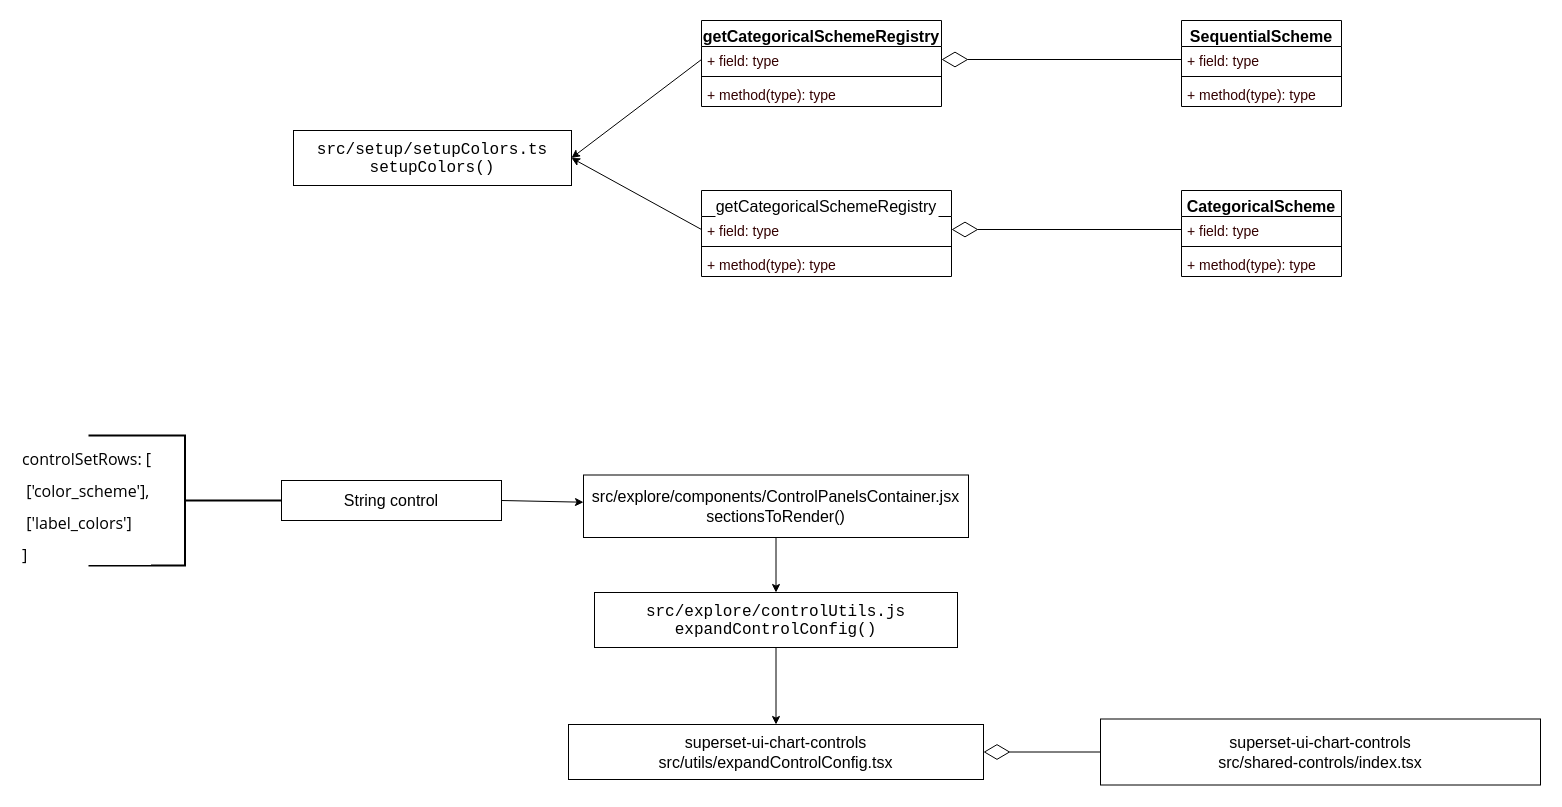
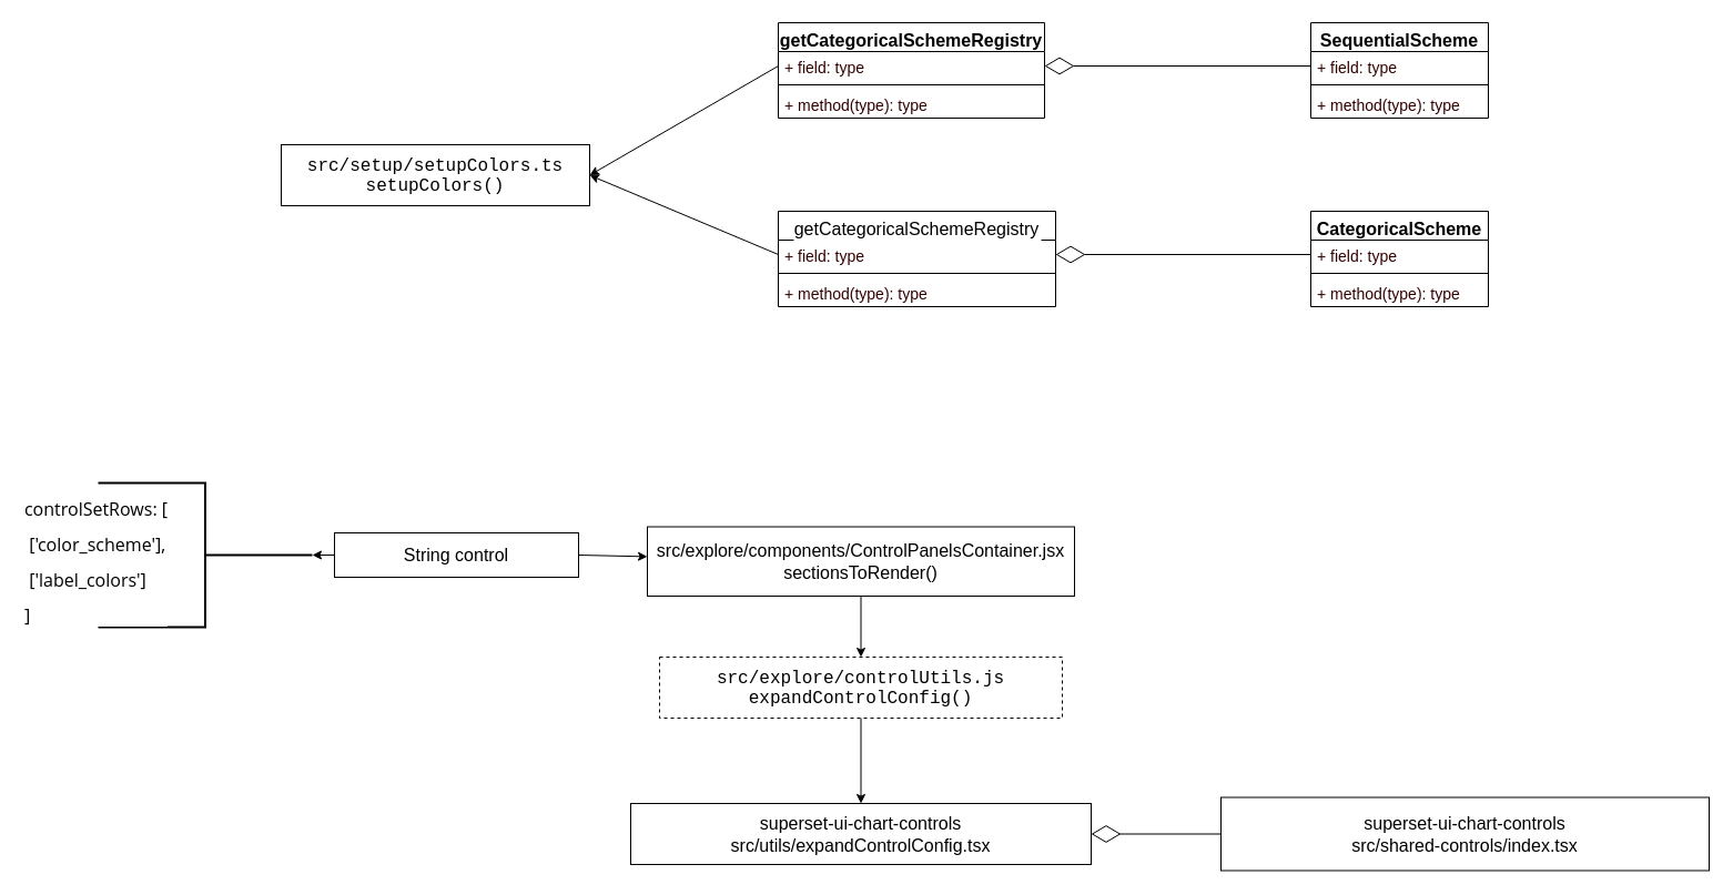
  <mxCell id="0" />
  <mxCell id="1" parent="0" />
- <mxCell id="2" value="&lt;div style=&quot;background-color: rgb(255 , 255 , 255) ; font-family: &amp;#34;menlo&amp;#34; , &amp;#34;monaco&amp;#34; , &amp;#34;courier new&amp;#34; , monospace ; line-height: 18px ; font-size: 16px&quot;&gt;&lt;font style=&quot;font-size: 16px&quot;&gt;src/setup/setupColors.ts&lt;/font&gt;&lt;/div&gt;&lt;div style=&quot;background-color: rgb(255 , 255 , 255) ; font-family: &amp;#34;menlo&amp;#34; , &amp;#34;monaco&amp;#34; , &amp;#34;courier new&amp;#34; , monospace ; line-height: 18px ; font-size: 16px&quot;&gt;&lt;font style=&quot;font-size: 16px&quot;&gt;setupColors()&lt;/font&gt;&lt;/div&gt;" style="rounded=0;whiteSpace=wrap;html=1;" vertex="1" parent="1"><mxGeometry x="293" y="130" width="278" height="55" as="geometry" /></mxCell>
+ <mxCell id="2" value="&lt;div style=&quot;background-color: rgb(255 , 255 , 255) ; font-family: &amp;#34;menlo&amp;#34; , &amp;#34;monaco&amp;#34; , &amp;#34;courier new&amp;#34; , monospace ; line-height: 18px ; font-size: 16px&quot;&gt;&lt;font style=&quot;font-size: 16px&quot;&gt;src/setup/setupColors.ts&lt;/font&gt;&lt;/div&gt;&lt;div style=&quot;background-color: rgb(255 , 255 , 255) ; font-family: &amp;#34;menlo&amp;#34; , &amp;#34;monaco&amp;#34; , &amp;#34;courier new&amp;#34; , monospace ; line-height: 18px ; font-size: 16px&quot;&gt;&lt;font style=&quot;font-size: 16px&quot;&gt;setupColors()&lt;/font&gt;&lt;/div&gt;" style="rounded=0;whiteSpace=wrap;html=1;" vertex="1" parent="1"><mxGeometry x="253" y="130" width="278" height="55" as="geometry" /></mxCell>
  <mxCell id="3" value="getCategoricalSchemeRegistry" style="swimlane;fontStyle=0;align=center;verticalAlign=top;childLayout=stackLayout;horizontal=1;startSize=26;horizontalStack=0;resizeParent=1;resizeParentMax=0;resizeLast=0;collapsible=1;marginBottom=0;fontSize=16;fontColor=#000000;labelBackgroundColor=default;" vertex="1" parent="1"><mxGeometry x="701" y="190" width="250" height="86" as="geometry" /></mxCell>
  <mxCell id="4" value="+ field: type" style="text;strokeColor=none;fillColor=none;align=left;verticalAlign=top;spacingLeft=4;spacingRight=4;overflow=hidden;rotatable=0;points=[[0,0.5],[1,0.5]];portConstraint=eastwest;fontSize=14;fontColor=#330000;" vertex="1" parent="3"><mxGeometry y="26" width="250" height="26" as="geometry" /></mxCell>
  <mxCell id="5" value="" style="line;strokeWidth=1;fillColor=none;align=left;verticalAlign=middle;spacingTop=-1;spacingLeft=3;spacingRight=3;rotatable=0;labelPosition=right;points=[];portConstraint=eastwest;fontSize=14;fontColor=#330000;" vertex="1" parent="3"><mxGeometry y="52" width="250" height="8" as="geometry" /></mxCell>
  <mxCell id="6" value="+ method(type): type" style="text;strokeColor=none;fillColor=none;align=left;verticalAlign=top;spacingLeft=4;spacingRight=4;overflow=hidden;rotatable=0;points=[[0,0.5],[1,0.5]];portConstraint=eastwest;fontSize=14;fontColor=#330000;" vertex="1" parent="3"><mxGeometry y="60" width="250" height="26" as="geometry" /></mxCell>
  <mxCell id="7" value="getCategoricalSchemeRegistry" style="swimlane;fontStyle=1;align=center;verticalAlign=top;childLayout=stackLayout;horizontal=1;startSize=26;horizontalStack=0;resizeParent=1;resizeParentMax=0;resizeLast=0;collapsible=1;marginBottom=0;fontSize=16;fontColor=#000000;" vertex="1" parent="1"><mxGeometry x="701" y="20" width="240" height="86" as="geometry" /></mxCell>
  <mxCell id="8" value="+ field: type" style="text;strokeColor=none;fillColor=none;align=left;verticalAlign=top;spacingLeft=4;spacingRight=4;overflow=hidden;rotatable=0;points=[[0,0.5],[1,0.5]];portConstraint=eastwest;fontSize=14;fontColor=#330000;" vertex="1" parent="7"><mxGeometry y="26" width="240" height="26" as="geometry" /></mxCell>
  <mxCell id="9" value="" style="line;strokeWidth=1;fillColor=none;align=left;verticalAlign=middle;spacingTop=-1;spacingLeft=3;spacingRight=3;rotatable=0;labelPosition=right;points=[];portConstraint=eastwest;fontSize=14;fontColor=#330000;" vertex="1" parent="7"><mxGeometry y="52" width="240" height="8" as="geometry" /></mxCell>
  <mxCell id="10" value="+ method(type): type" style="text;strokeColor=none;fillColor=none;align=left;verticalAlign=top;spacingLeft=4;spacingRight=4;overflow=hidden;rotatable=0;points=[[0,0.5],[1,0.5]];portConstraint=eastwest;fontSize=14;fontColor=#330000;" vertex="1" parent="7"><mxGeometry y="60" width="240" height="26" as="geometry" /></mxCell>
  <mxCell id="11" value="CategoricalScheme" style="swimlane;fontStyle=1;align=center;verticalAlign=top;childLayout=stackLayout;horizontal=1;startSize=26;horizontalStack=0;resizeParent=1;resizeParentMax=0;resizeLast=0;collapsible=1;marginBottom=0;fontSize=16;fontColor=#000000;" vertex="1" parent="1"><mxGeometry x="1181" y="190" width="160" height="86" as="geometry" /></mxCell>
  <mxCell id="12" value="+ field: type" style="text;strokeColor=none;fillColor=none;align=left;verticalAlign=top;spacingLeft=4;spacingRight=4;overflow=hidden;rotatable=0;points=[[0,0.5],[1,0.5]];portConstraint=eastwest;fontSize=14;fontColor=#330000;" vertex="1" parent="11"><mxGeometry y="26" width="160" height="26" as="geometry" /></mxCell>
  <mxCell id="13" value="" style="line;strokeWidth=1;fillColor=none;align=left;verticalAlign=middle;spacingTop=-1;spacingLeft=3;spacingRight=3;rotatable=0;labelPosition=right;points=[];portConstraint=eastwest;fontSize=14;fontColor=#330000;" vertex="1" parent="11"><mxGeometry y="52" width="160" height="8" as="geometry" /></mxCell>
  <mxCell id="14" value="+ method(type): type" style="text;strokeColor=none;fillColor=none;align=left;verticalAlign=top;spacingLeft=4;spacingRight=4;overflow=hidden;rotatable=0;points=[[0,0.5],[1,0.5]];portConstraint=eastwest;fontSize=14;fontColor=#330000;" vertex="1" parent="11"><mxGeometry y="60" width="160" height="26" as="geometry" /></mxCell>
  <mxCell id="15" value="SequentialScheme" style="swimlane;fontStyle=1;align=center;verticalAlign=top;childLayout=stackLayout;horizontal=1;startSize=26;horizontalStack=0;resizeParent=1;resizeParentMax=0;resizeLast=0;collapsible=1;marginBottom=0;fontSize=16;fontColor=#000000;" vertex="1" parent="1"><mxGeometry x="1181" y="20" width="160" height="86" as="geometry" /></mxCell>
  <mxCell id="16" value="+ field: type" style="text;strokeColor=none;fillColor=none;align=left;verticalAlign=top;spacingLeft=4;spacingRight=4;overflow=hidden;rotatable=0;points=[[0,0.5],[1,0.5]];portConstraint=eastwest;fontSize=14;fontColor=#330000;" vertex="1" parent="15"><mxGeometry y="26" width="160" height="26" as="geometry" /></mxCell>
  <mxCell id="17" value="" style="line;strokeWidth=1;fillColor=none;align=left;verticalAlign=middle;spacingTop=-1;spacingLeft=3;spacingRight=3;rotatable=0;labelPosition=right;points=[];portConstraint=eastwest;fontSize=14;fontColor=#330000;" vertex="1" parent="15"><mxGeometry y="52" width="160" height="8" as="geometry" /></mxCell>
  <mxCell id="18" value="+ method(type): type" style="text;strokeColor=none;fillColor=none;align=left;verticalAlign=top;spacingLeft=4;spacingRight=4;overflow=hidden;rotatable=0;points=[[0,0.5],[1,0.5]];portConstraint=eastwest;fontSize=14;fontColor=#330000;" vertex="1" parent="15"><mxGeometry y="60" width="160" height="26" as="geometry" /></mxCell>
  <mxCell id="19" value="" style="endArrow=diamondThin;endFill=0;endSize=24;html=1;rounded=0;fontSize=14;fontColor=#330000;exitX=0;exitY=0.5;exitDx=0;exitDy=0;entryX=1;entryY=0.5;entryDx=0;entryDy=0;" edge="1" parent="1" source="12" target="4"><mxGeometry width="160" relative="1" as="geometry"><mxPoint x="811" y="460" as="sourcePoint" /><mxPoint x="971" y="460" as="targetPoint" /></mxGeometry></mxCell>
  <mxCell id="20" value="" style="endArrow=diamondThin;endFill=0;endSize=24;html=1;rounded=0;fontSize=14;fontColor=#330000;exitX=0;exitY=0.5;exitDx=0;exitDy=0;entryX=1;entryY=0.5;entryDx=0;entryDy=0;" edge="1" parent="1" source="16" target="8"><mxGeometry width="160" relative="1" as="geometry"><mxPoint x="811" y="460" as="sourcePoint" /><mxPoint x="971" y="460" as="targetPoint" /></mxGeometry></mxCell>
  <mxCell id="21" value="" style="endArrow=classic;html=1;rounded=0;fontSize=14;fontColor=#330000;exitX=0;exitY=0.5;exitDx=0;exitDy=0;entryX=1;entryY=0.5;entryDx=0;entryDy=0;" edge="1" parent="1" source="4" target="2"><mxGeometry width="50" height="50" relative="1" as="geometry"><mxPoint x="861" y="480" as="sourcePoint" /><mxPoint x="911" y="430" as="targetPoint" /></mxGeometry></mxCell>
  <mxCell id="22" value="" style="endArrow=classic;html=1;rounded=0;fontSize=14;fontColor=#330000;entryX=1;entryY=0.5;entryDx=0;entryDy=0;exitX=0;exitY=0.5;exitDx=0;exitDy=0;" edge="1" parent="1" source="8" target="2"><mxGeometry width="50" height="50" relative="1" as="geometry"><mxPoint x="551" y="20" as="sourcePoint" /><mxPoint x="741" y="20" as="targetPoint" /></mxGeometry></mxCell>
  <mxCell id="23" style="edgeStyle=orthogonalEdgeStyle;rounded=0;orthogonalLoop=1;jettySize=auto;html=1;exitX=0;exitY=0.5;exitDx=0;exitDy=0;entryX=0;entryY=0.5;entryDx=0;entryDy=0;entryPerimeter=0;fontSize=14;fontColor=#330000;" edge="1" parent="1" source="24" target="27"><mxGeometry relative="1" as="geometry" /></mxCell>
- <mxCell id="24" value="&lt;font color=&quot;#000000&quot; style=&quot;font-size: 16px&quot;&gt;String control&lt;/font&gt;" style="rounded=0;whiteSpace=wrap;html=1;fontSize=14;fontColor=#330000;" vertex="1" parent="1"><mxGeometry x="281" y="480" width="220" height="40" as="geometry" /></mxCell>
- <mxCell id="25" value="&lt;div style=&quot;background-color: rgb(255 , 255 , 255) ; font-family: &amp;#34;menlo&amp;#34; , &amp;#34;monaco&amp;#34; , &amp;#34;courier new&amp;#34; , monospace ; line-height: 18px ; font-size: 16px&quot;&gt;&lt;font style=&quot;font-size: 16px&quot; color=&quot;#000000&quot;&gt;src/explore/controlUtils.js&lt;/font&gt;&lt;/div&gt;&lt;div style=&quot;background-color: rgb(255 , 255 , 255) ; font-family: &amp;#34;menlo&amp;#34; , &amp;#34;monaco&amp;#34; , &amp;#34;courier new&amp;#34; , monospace ; line-height: 18px ; font-size: 16px&quot;&gt;&lt;font style=&quot;font-size: 16px&quot; color=&quot;#000000&quot;&gt;expandControlConfig()&lt;/font&gt;&lt;/div&gt;" style="rounded=0;whiteSpace=wrap;html=1;fontSize=14;fontColor=#330000;" vertex="1" parent="1"><mxGeometry x="594" y="592" width="363" height="55" as="geometry" /></mxCell>
+ <mxCell id="24" value="&lt;font color=&quot;#000000&quot; style=&quot;font-size: 16px&quot;&gt;String control&lt;/font&gt;" style="rounded=0;whiteSpace=wrap;html=1;fontSize=14;fontColor=#330000;" vertex="1" parent="1"><mxGeometry x="301" y="480" width="220" height="40" as="geometry" /></mxCell>
+ <mxCell id="25" value="&lt;div style=&quot;background-color: rgb(255 , 255 , 255) ; font-family: &amp;#34;menlo&amp;#34; , &amp;#34;monaco&amp;#34; , &amp;#34;courier new&amp;#34; , monospace ; line-height: 18px ; font-size: 16px&quot;&gt;&lt;font style=&quot;font-size: 16px&quot; color=&quot;#000000&quot;&gt;src/explore/controlUtils.js&lt;/font&gt;&lt;/div&gt;&lt;div style=&quot;background-color: rgb(255 , 255 , 255) ; font-family: &amp;#34;menlo&amp;#34; , &amp;#34;monaco&amp;#34; , &amp;#34;courier new&amp;#34; , monospace ; line-height: 18px ; font-size: 16px&quot;&gt;&lt;font style=&quot;font-size: 16px&quot; color=&quot;#000000&quot;&gt;expandControlConfig()&lt;/font&gt;&lt;/div&gt;" style="rounded=0;whiteSpace=wrap;html=1;fontSize=14;fontColor=#330000;dashed=1;" vertex="1" parent="1"><mxGeometry x="594" y="592" width="363" height="55" as="geometry" /></mxCell>
  <mxCell id="26" value="&lt;font color=&quot;#000000&quot; style=&quot;font-size: 16px;&quot;&gt;src/explore/components/ControlPanelsContainer.jsx&lt;br style=&quot;font-size: 16px;&quot;&gt;sectionsToRender()&lt;/font&gt;" style="rounded=0;whiteSpace=wrap;html=1;fontSize=16;fontColor=#330000;" vertex="1" parent="1"><mxGeometry x="583" y="474.5" width="385" height="62.5" as="geometry" /></mxCell>
  <mxCell id="27" value="" style="strokeWidth=2;html=1;shape=mxgraph.flowchart.annotation_2;align=left;labelPosition=right;pointerEvents=1;fontSize=14;fontColor=#330000;rotation=-180;" vertex="1" parent="1"><mxGeometry x="88" y="435" width="193" height="130" as="geometry" /></mxCell>
  <mxCell id="28" value="&lt;p class=&quot;md-end-block md-p md-focus&quot; style=&quot;box-sizing: border-box ; line-height: inherit ; margin: 0.8em 0px ; position: relative ; font-family: &amp;#34;open sans&amp;#34; , &amp;#34;clear sans&amp;#34; , &amp;#34;helvetica neue&amp;#34; , &amp;#34;helvetica&amp;#34; , &amp;#34;arial&amp;#34; , &amp;#34;segoe ui emoji&amp;#34; , sans-serif ; font-size: 16px ; background-color: rgb(255 , 255 , 255)&quot;&gt;&lt;span class=&quot;md-plain&quot; style=&quot;box-sizing: border-box&quot;&gt;&lt;font color=&quot;#000000&quot;&gt;controlSetRows: [&lt;/font&gt;&lt;/span&gt;&lt;/p&gt;&lt;p class=&quot;md-end-block md-p&quot; style=&quot;box-sizing: border-box ; line-height: inherit ; margin: 0.8em 0px ; position: relative ; font-family: &amp;#34;open sans&amp;#34; , &amp;#34;clear sans&amp;#34; , &amp;#34;helvetica neue&amp;#34; , &amp;#34;helvetica&amp;#34; , &amp;#34;arial&amp;#34; , &amp;#34;segoe ui emoji&amp;#34; , sans-serif ; font-size: 16px ; background-color: rgb(255 , 255 , 255)&quot;&gt;&lt;span class=&quot;md-plain&quot; style=&quot;box-sizing: border-box&quot;&gt;&lt;font color=&quot;#000000&quot;&gt;        &lt;span style=&quot;white-space: pre&quot;&gt; &lt;/span&gt;['color_scheme'],&lt;/font&gt;&lt;/span&gt;&lt;/p&gt;&lt;p class=&quot;md-end-block md-p&quot; style=&quot;box-sizing: border-box ; line-height: inherit ; margin: 0.8em 0px ; position: relative ; font-family: &amp;#34;open sans&amp;#34; , &amp;#34;clear sans&amp;#34; , &amp;#34;helvetica neue&amp;#34; , &amp;#34;helvetica&amp;#34; , &amp;#34;arial&amp;#34; , &amp;#34;segoe ui emoji&amp;#34; , sans-serif ; font-size: 16px ; background-color: rgb(255 , 255 , 255)&quot;&gt;&lt;span class=&quot;md-plain md-expand&quot; style=&quot;box-sizing: border-box&quot;&gt;&lt;font color=&quot;#000000&quot;&gt;        &lt;span style=&quot;white-space: pre&quot;&gt; &lt;/span&gt;['label_colors']&lt;/font&gt;&lt;/span&gt;&lt;/p&gt;&lt;p class=&quot;md-end-block md-p&quot; style=&quot;box-sizing: border-box ; line-height: inherit ; margin: 0.8em 0px ; position: relative ; font-family: &amp;#34;open sans&amp;#34; , &amp;#34;clear sans&amp;#34; , &amp;#34;helvetica neue&amp;#34; , &amp;#34;helvetica&amp;#34; , &amp;#34;arial&amp;#34; , &amp;#34;segoe ui emoji&amp;#34; , sans-serif ; font-size: 16px ; background-color: rgb(255 , 255 , 255)&quot;&gt;&lt;span class=&quot;md-plain&quot; style=&quot;box-sizing: border-box&quot;&gt;&lt;font color=&quot;#000000&quot;&gt;]&lt;/font&gt;&lt;/span&gt;&lt;/p&gt;" style="text;html=1;align=left;verticalAlign=middle;resizable=0;points=[];autosize=1;strokeColor=none;fillColor=none;fontSize=14;fontColor=#330000;" vertex="1" parent="1"><mxGeometry x="20" y="435" width="176" height="143" as="geometry" /></mxCell>
  <mxCell id="29" value="" style="endArrow=classic;html=1;rounded=0;fontSize=14;fontColor=#330000;exitX=1;exitY=0.5;exitDx=0;exitDy=0;" edge="1" parent="1" source="24" target="26"><mxGeometry width="50" height="50" relative="1" as="geometry"><mxPoint x="858" y="290" as="sourcePoint" /><mxPoint x="908" y="240" as="targetPoint" /></mxGeometry></mxCell>
  <mxCell id="30" value="" style="endArrow=classic;html=1;rounded=0;fontSize=14;fontColor=#330000;exitX=0.5;exitY=1;exitDx=0;exitDy=0;entryX=0.5;entryY=0;entryDx=0;entryDy=0;" edge="1" parent="1" source="26" target="25"><mxGeometry width="50" height="50" relative="1" as="geometry"><mxPoint x="1210" y="669" as="sourcePoint" /><mxPoint x="1292" y="670.828" as="targetPoint" /></mxGeometry></mxCell>
  <mxCell id="31" value="superset-ui-chart-controls&lt;br&gt;src/shared-controls/index.tsx" style="rounded=0;whiteSpace=wrap;html=1;labelBackgroundColor=default;fontSize=16;fontColor=#000000;" vertex="1" parent="1"><mxGeometry x="1100" y="718.5" width="440" height="66" as="geometry" /></mxCell>
  <mxCell id="32" value="&lt;span&gt;superset-ui-chart-controls&lt;br&gt;&lt;/span&gt;src/utils/expandControlConfig.tsx" style="rounded=0;whiteSpace=wrap;html=1;labelBackgroundColor=default;fontSize=16;fontColor=#000000;" vertex="1" parent="1"><mxGeometry x="568" y="724" width="415" height="55" as="geometry" /></mxCell>
  <mxCell id="33" value="" style="endArrow=classic;html=1;rounded=0;fontSize=16;fontColor=#000000;exitX=0.5;exitY=1;exitDx=0;exitDy=0;entryX=0.5;entryY=0;entryDx=0;entryDy=0;" edge="1" parent="1" source="25" target="32"><mxGeometry width="50" height="50" relative="1" as="geometry"><mxPoint x="748" y="917" as="sourcePoint" /><mxPoint x="798" y="867" as="targetPoint" /></mxGeometry></mxCell>
  <mxCell id="34" value="" style="endArrow=diamondThin;endFill=0;endSize=24;html=1;rounded=0;fontSize=16;fontColor=#000000;exitX=0;exitY=0.5;exitDx=0;exitDy=0;entryX=1;entryY=0.5;entryDx=0;entryDy=0;" edge="1" parent="1" source="31" target="32"><mxGeometry width="160" relative="1" as="geometry"><mxPoint x="693" y="889" as="sourcePoint" /><mxPoint x="853" y="889" as="targetPoint" /></mxGeometry></mxCell>
